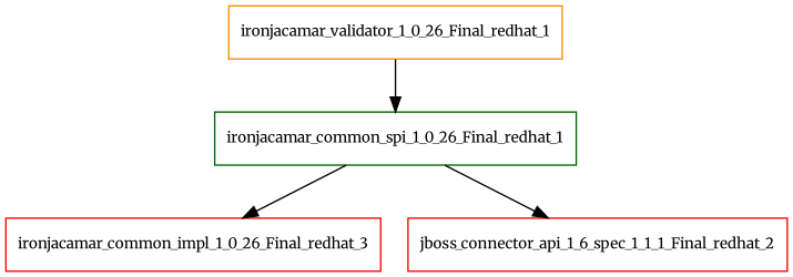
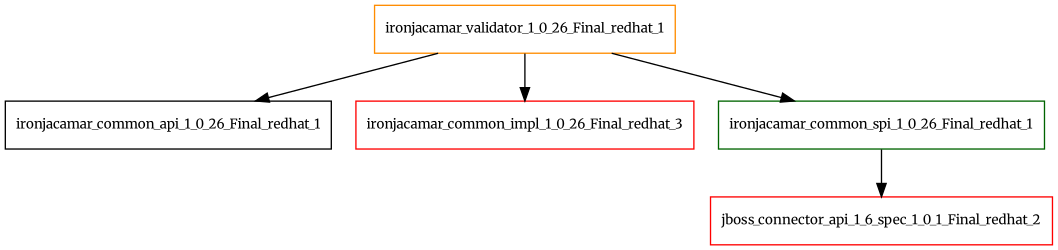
  digraph {
    fontname=Merriweather
    node [color=red fontname=Merriweather fontsize=10.0 shape=box]
    edge [fontname=Merriweather]
    ironjacamar_validator_1_0_26_Final_redhat_1 [color=darkorange]
+   ironjacamar_common_api_1_0_26_Final_redhat_1 [color=black]
    n3 [label=ironjacamar_common_impl_1_0_26_Final_redhat_3]
    ironjacamar_common_spi_1_0_26_Final_redhat_1 [color=darkgreen]
-   jboss_connector_api_1_6_spec_1_0_1_Final_redhat_2 [label=jboss_connector_api_1_6_spec_1_1_1_Final_redhat_2]
-   ironjacamar_common_spi_1_0_26_Final_redhat_1 -> n3
+   jboss_connector_api_1_6_spec_1_0_1_Final_redhat_2
+   ironjacamar_validator_1_0_26_Final_redhat_1 -> ironjacamar_common_api_1_0_26_Final_redhat_1
+   ironjacamar_validator_1_0_26_Final_redhat_1 -> n3
    ironjacamar_validator_1_0_26_Final_redhat_1 -> ironjacamar_common_spi_1_0_26_Final_redhat_1
    ironjacamar_common_spi_1_0_26_Final_redhat_1 -> jboss_connector_api_1_6_spec_1_0_1_Final_redhat_2
  }
